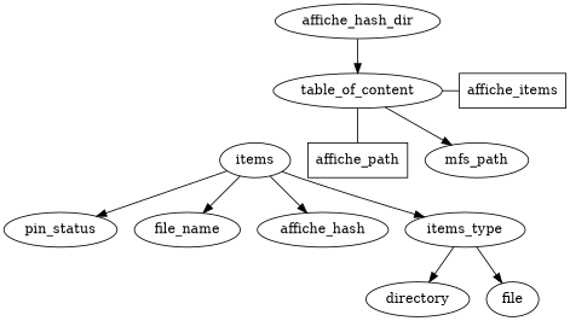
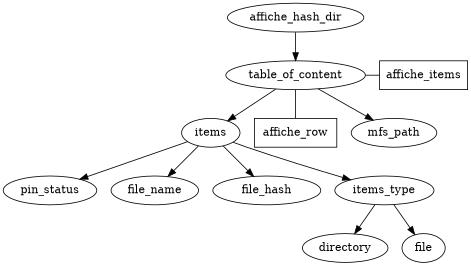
  digraph {
    table_of_content
    n2 [label=affiche_items shape=box]
    items
-   affiche_row [shape=box label=affiche_path]
+   affiche_row [shape=box]
    mfs_path
    pin_status
    file_name
-   file_hash [label=affiche_hash]
+   file_hash
    n9 [label=items_type]
    n10 [label=affiche_hash_dir]
    directory
    file
    subgraph sub_1 {
      rank=same
      table_of_content
      n2
    }
    subgraph sub_2 {
      rank=same
      items
      affiche_row
    }
    table_of_content -> n2 [dir=none]
+   table_of_content -> items
    table_of_content -> affiche_row [dir=none]
    table_of_content -> mfs_path
    items -> pin_status
    items -> file_name
    items -> file_hash
    items -> n9
    n9 -> directory
    n9 -> file
    n10 -> table_of_content
  }
